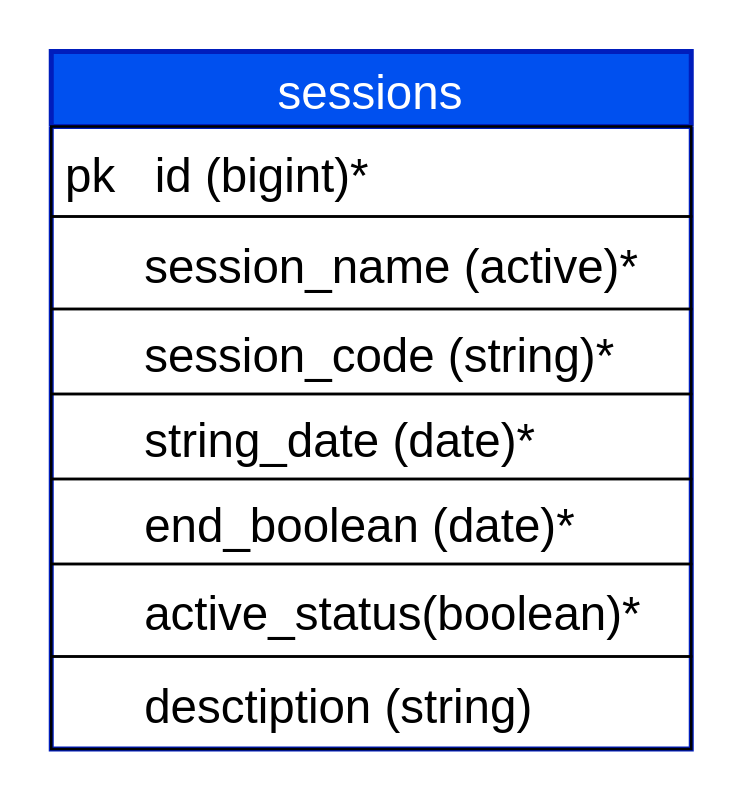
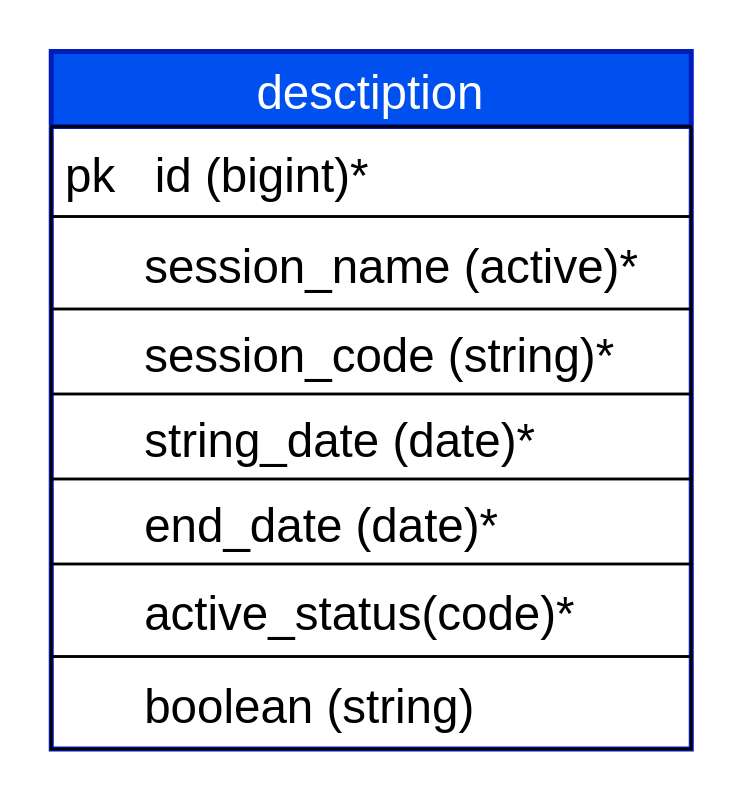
  <mxCell id="0" />
  <mxCell id="1" parent="0" />
- <mxCell id="2" value="sessions" style="swimlane;fontStyle=0;childLayout=stackLayout;horizontal=1;startSize=30;horizontalStack=0;resizeParent=1;resizeParentMax=0;resizeLast=0;collapsible=1;marginBottom=0;labelBackgroundColor=none;fontColor=#ffffff;strokeColor=#001DBC;strokeWidth=2;fillColor=#0050ef;fontSize=19;" vertex="1" parent="1"><mxGeometry x="20" y="20" width="256" height="279" as="geometry"><mxRectangle x="32" y="33" width="208" height="30" as="alternateBounds" /></mxGeometry></mxCell>
+ <mxCell id="2" value="desctiption" style="swimlane;fontStyle=0;childLayout=stackLayout;horizontal=1;startSize=30;horizontalStack=0;resizeParent=1;resizeParentMax=0;resizeLast=0;collapsible=1;marginBottom=0;labelBackgroundColor=none;fontColor=#ffffff;strokeColor=#001DBC;strokeWidth=2;fillColor=#0050ef;fontSize=19;" vertex="1" parent="1"><mxGeometry x="20" y="20" width="256" height="279" as="geometry"><mxRectangle x="32" y="33" width="208" height="30" as="alternateBounds" /></mxGeometry></mxCell>
  <mxCell id="3" value="pk   id (bigint)*" style="text;strokeColor=#000000;fillColor=none;align=left;verticalAlign=middle;spacingLeft=4;spacingRight=4;overflow=hidden;points=[[0,0.5],[1,0.5]];portConstraint=eastwest;rotatable=0;labelBackgroundColor=none;fontColor=#000000;fontSize=19;" vertex="1" parent="2"><mxGeometry y="30" width="256" height="36" as="geometry" /></mxCell>
  <mxCell id="4" value="      session_name (active)*" style="text;strokeColor=#000000;fillColor=none;align=left;verticalAlign=middle;spacingLeft=4;spacingRight=4;overflow=hidden;points=[[0,0.5],[1,0.5]];portConstraint=eastwest;rotatable=0;labelBackgroundColor=none;fontColor=#000000;fontSize=19;" vertex="1" parent="2"><mxGeometry y="66" width="256" height="37" as="geometry" /></mxCell>
  <mxCell id="5" value="      session_code (string)*" style="text;strokeColor=#000000;fillColor=none;align=left;verticalAlign=middle;spacingLeft=4;spacingRight=4;overflow=hidden;points=[[0,0.5],[1,0.5]];portConstraint=eastwest;rotatable=0;labelBackgroundColor=none;fontColor=#000000;fontSize=19;" vertex="1" parent="2"><mxGeometry y="103" width="256" height="34" as="geometry" /></mxCell>
  <mxCell id="6" value="      string_date (date)*" style="text;strokeColor=#000000;fillColor=none;align=left;verticalAlign=middle;spacingLeft=4;spacingRight=4;overflow=hidden;points=[[0,0.5],[1,0.5]];portConstraint=eastwest;rotatable=0;labelBackgroundColor=none;fontColor=#000000;fontSize=19;" vertex="1" parent="2"><mxGeometry y="137" width="256" height="34" as="geometry" /></mxCell>
- <mxCell id="7" value="      end_boolean (date)*" style="text;strokeColor=#000000;fillColor=none;align=left;verticalAlign=middle;spacingLeft=4;spacingRight=4;overflow=hidden;points=[[0,0.5],[1,0.5]];portConstraint=eastwest;rotatable=0;labelBackgroundColor=none;fontColor=#000000;fontSize=19;" vertex="1" parent="2"><mxGeometry y="171" width="256" height="34" as="geometry" /></mxCell>
- <mxCell id="8" value="      active_status(boolean)*" style="text;strokeColor=#000000;fillColor=none;align=left;verticalAlign=middle;spacingLeft=4;spacingRight=4;overflow=hidden;points=[[0,0.5],[1,0.5]];portConstraint=eastwest;rotatable=0;labelBackgroundColor=none;fontColor=#000000;fontSize=19;" vertex="1" parent="2"><mxGeometry y="205" width="256" height="37" as="geometry" /></mxCell>
- <mxCell id="9" value="      desctiption (string)" style="text;strokeColor=#000000;fillColor=none;align=left;verticalAlign=middle;spacingLeft=4;spacingRight=4;overflow=hidden;points=[[0,0.5],[1,0.5]];portConstraint=eastwest;rotatable=0;labelBackgroundColor=none;fontColor=#000000;fontSize=19;" vertex="1" parent="2"><mxGeometry y="242" width="256" height="37" as="geometry" /></mxCell>
+ <mxCell id="7" value="      end_date (date)*" style="text;strokeColor=#000000;fillColor=none;align=left;verticalAlign=middle;spacingLeft=4;spacingRight=4;overflow=hidden;points=[[0,0.5],[1,0.5]];portConstraint=eastwest;rotatable=0;labelBackgroundColor=none;fontColor=#000000;fontSize=19;" vertex="1" parent="2"><mxGeometry y="171" width="256" height="34" as="geometry" /></mxCell>
+ <mxCell id="8" value="      active_status(code)*" style="text;strokeColor=#000000;fillColor=none;align=left;verticalAlign=middle;spacingLeft=4;spacingRight=4;overflow=hidden;points=[[0,0.5],[1,0.5]];portConstraint=eastwest;rotatable=0;labelBackgroundColor=none;fontColor=#000000;fontSize=19;" vertex="1" parent="2"><mxGeometry y="205" width="256" height="37" as="geometry" /></mxCell>
+ <mxCell id="9" value="      boolean (string)" style="text;strokeColor=#000000;fillColor=none;align=left;verticalAlign=middle;spacingLeft=4;spacingRight=4;overflow=hidden;points=[[0,0.5],[1,0.5]];portConstraint=eastwest;rotatable=0;labelBackgroundColor=none;fontColor=#000000;fontSize=19;" vertex="1" parent="2"><mxGeometry y="242" width="256" height="37" as="geometry" /></mxCell>
